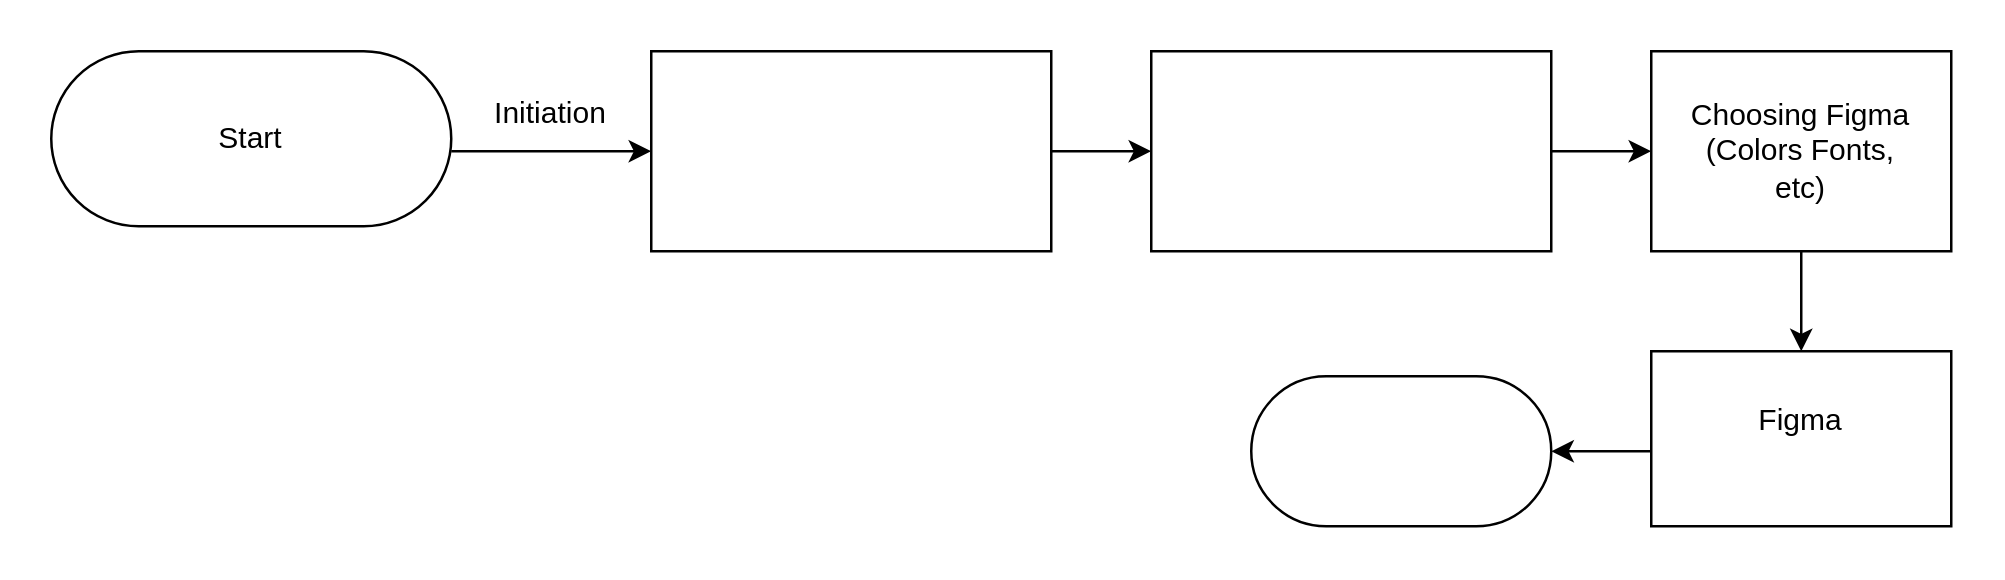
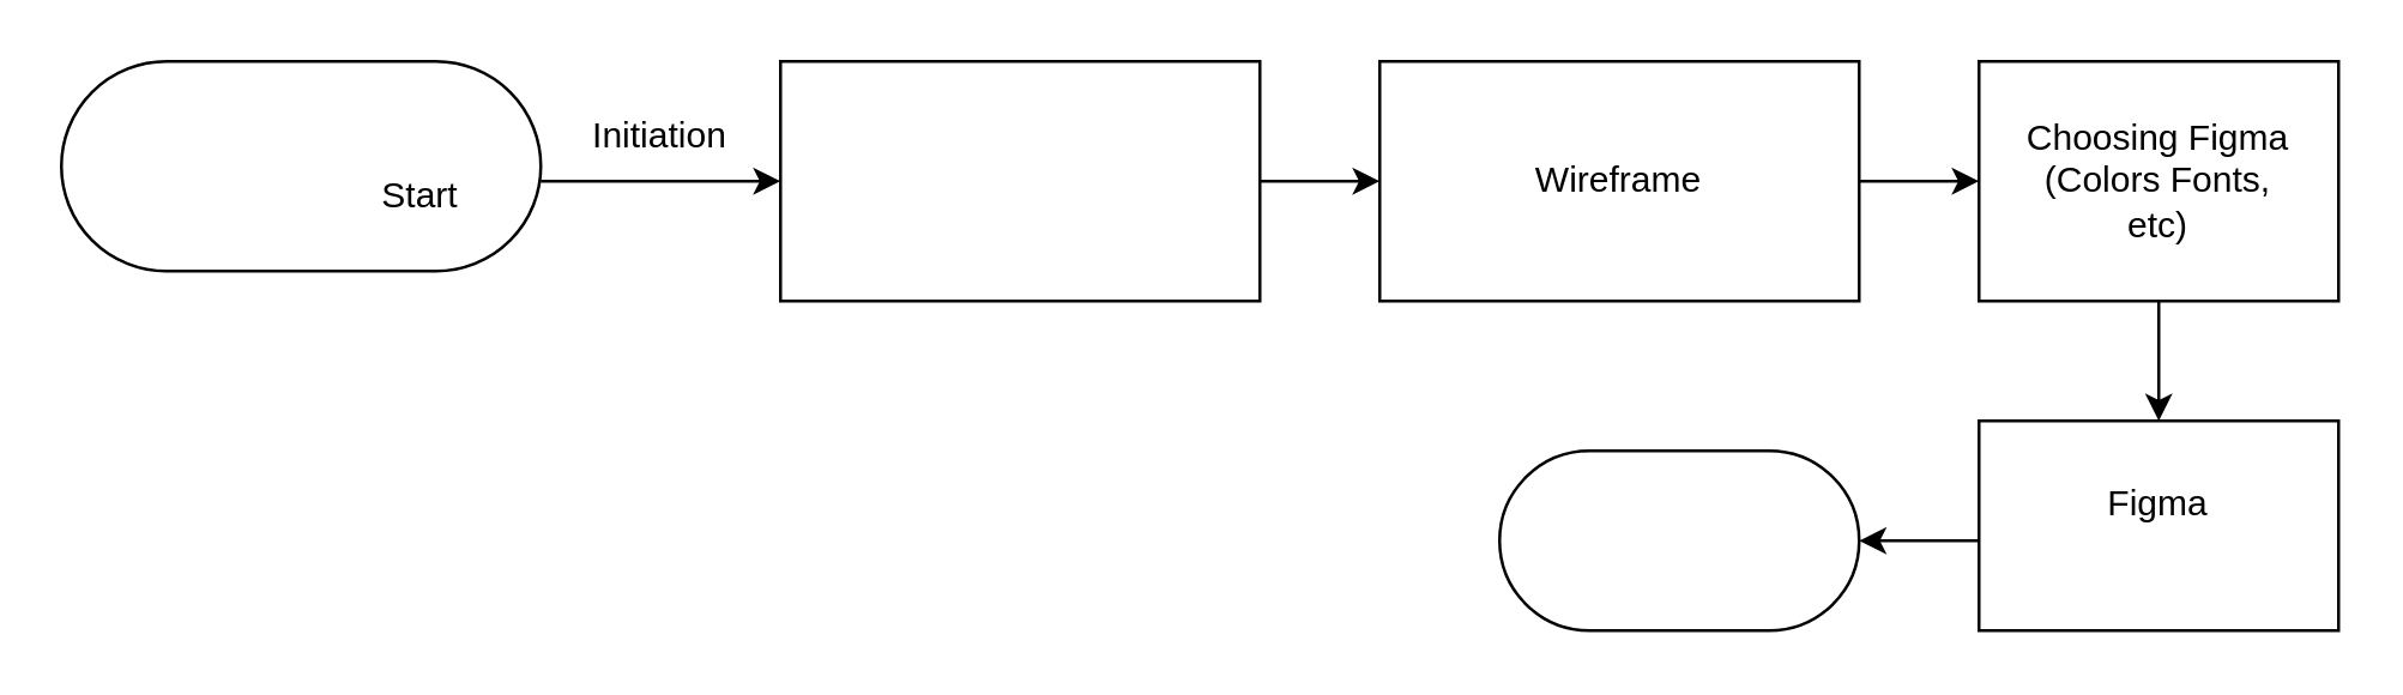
  <mxCell id="0" />
  <mxCell id="1" parent="0" />
  <mxCell id="2" value="" style="rounded=1;whiteSpace=wrap;html=1;arcSize=50;strokeColor=default;" vertex="1" parent="1"><mxGeometry x="20" y="20" width="160" height="70" as="geometry" /></mxCell>
- <mxCell id="3" value="Start" style="text;strokeColor=none;align=center;fillColor=none;html=1;verticalAlign=middle;whiteSpace=wrap;rounded=0;" vertex="1" parent="1"><mxGeometry x="70" y="40" width="60" height="30" as="geometry" /></mxCell>
+ <mxCell id="3" value="Start" style="text;strokeColor=none;align=center;fillColor=none;html=1;verticalAlign=middle;whiteSpace=wrap;rounded=0;" vertex="1" parent="1"><mxGeometry x="110" y="50" width="60" height="30" as="geometry" /></mxCell>
  <mxCell id="4" value="" style="rounded=0;whiteSpace=wrap;html=1;" vertex="1" parent="1"><mxGeometry x="260" y="20" width="160" height="80" as="geometry" /></mxCell>
  <mxCell id="5" value="" style="rounded=0;whiteSpace=wrap;html=1;" vertex="1" parent="1"><mxGeometry x="460" y="20" width="160" height="80" as="geometry" /></mxCell>
  <mxCell id="6" value="" style="endArrow=classic;html=1;rounded=0;entryX=0;entryY=0.5;entryDx=0;entryDy=0;" edge="1" parent="1" target="5"><mxGeometry width="50" height="50" relative="1" as="geometry"><mxPoint x="420" y="60" as="sourcePoint" /><mxPoint x="430" y="10" as="targetPoint" /></mxGeometry></mxCell>
  <mxCell id="7" value="" style="endArrow=classic;html=1;rounded=0;entryX=0;entryY=0.5;entryDx=0;entryDy=0;" edge="1" parent="1" target="4"><mxGeometry width="50" height="50" relative="1" as="geometry"><mxPoint x="180" y="60" as="sourcePoint" /><mxPoint x="230" y="10" as="targetPoint" /></mxGeometry></mxCell>
  <mxCell id="8" value="" style="rounded=0;whiteSpace=wrap;html=1;" vertex="1" parent="1"><mxGeometry x="660" y="20" width="120" height="80" as="geometry" /></mxCell>
  <mxCell id="9" value="" style="endArrow=classic;html=1;rounded=0;entryX=0;entryY=0.5;entryDx=0;entryDy=0;" edge="1" parent="1" target="8"><mxGeometry width="50" height="50" relative="1" as="geometry"><mxPoint x="620" y="60" as="sourcePoint" /><mxPoint x="670" y="10" as="targetPoint" /></mxGeometry></mxCell>
  <mxCell id="10" value="" style="rounded=0;whiteSpace=wrap;html=1;" vertex="1" parent="1"><mxGeometry x="660" y="140" width="120" height="70" as="geometry" /></mxCell>
  <mxCell id="11" value="Figma&lt;div&gt;&lt;br&gt;&lt;/div&gt;" style="text;strokeColor=none;align=center;fillColor=none;html=1;verticalAlign=middle;whiteSpace=wrap;rounded=0;" vertex="1" parent="1"><mxGeometry x="690" y="160" width="60" height="30" as="geometry" /></mxCell>
  <mxCell id="12" value="" style="endArrow=classic;html=1;rounded=0;entryX=0.5;entryY=0;entryDx=0;entryDy=0;" edge="1" parent="1" target="10"><mxGeometry width="50" height="50" relative="1" as="geometry"><mxPoint x="720" y="100" as="sourcePoint" /><mxPoint x="770" y="50" as="targetPoint" /></mxGeometry></mxCell>
  <mxCell id="13" value="" style="endArrow=classic;html=1;rounded=0;" edge="1" parent="1"><mxGeometry width="50" height="50" relative="1" as="geometry"><mxPoint x="660" y="180" as="sourcePoint" /><mxPoint x="620" y="180" as="targetPoint" /></mxGeometry></mxCell>
  <mxCell id="14" value="" style="rounded=1;whiteSpace=wrap;html=1;arcSize=50;" vertex="1" parent="1"><mxGeometry x="500" y="150" width="120" height="60" as="geometry" /></mxCell>
+ <mxCell id="15" value="Wireframe" style="text;strokeColor=none;align=center;fillColor=none;html=1;verticalAlign=middle;whiteSpace=wrap;rounded=0;" vertex="1" parent="1"><mxGeometry x="510" y="45" width="60" height="30" as="geometry" /></mxCell>
  <mxCell id="16" value="Choosing Figma (Colors Fonts, etc)" style="text;strokeColor=none;align=center;fillColor=none;html=1;verticalAlign=middle;whiteSpace=wrap;rounded=0;" vertex="1" parent="1"><mxGeometry x="670" y="45" width="100" height="30" as="geometry" /></mxCell>
  <mxCell id="17" value="Initiation" style="text;strokeColor=none;align=center;fillColor=none;html=1;verticalAlign=middle;whiteSpace=wrap;rounded=0;" vertex="1" parent="1"><mxGeometry x="190" y="30" width="60" height="30" as="geometry" /></mxCell>
